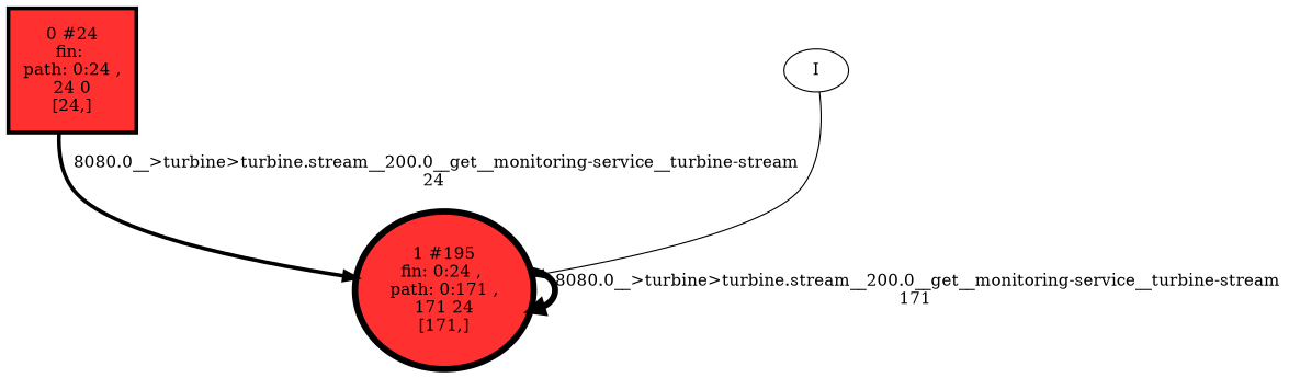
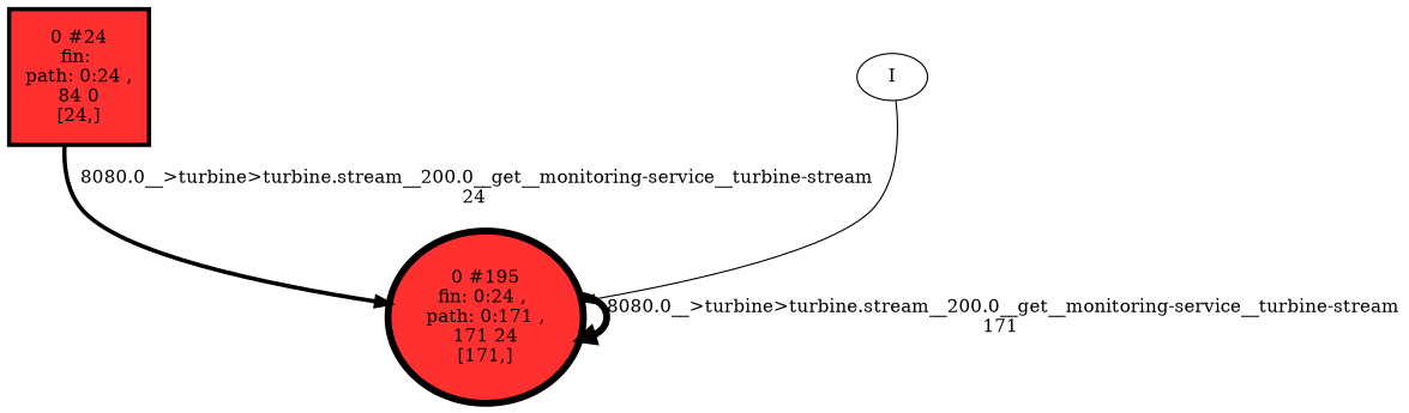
  digraph {
    node [fillcolor=firebrick1 style=filled]
-   n1 [height=1.43957 label="0 #24\nfin: \n path: 0:24 , \n24 0\n[24,]" penwidth=3.21888 shape=box width=1.43957]
-   n2 [height=1.83707 label="1 #195\nfin: 0:24 , \n path: 0:171 , \n171 24\n[171,]" penwidth=5.27811 width=1.83707]
+   n1 [height=1.43957 label="0 #24\nfin: \n path: 0:24 , \n84 0\n[24,]" penwidth=3.21888 shape=box width=1.43957]
+   n2 [height=1.83707 label="0 #195\nfin: 0:24 , \n path: 0:171 , \n171 24\n[171,]" penwidth=5.27811 width=1.83707]
    I [fillcolor="" style=""]
    n1 -> n2 [label="8080.0__>turbine>turbine.stream__200.0__get__monitoring-service__turbine-stream\n24 " penwidth=3.21888]
    n2 -> n2 [label="8080.0__>turbine>turbine.stream__200.0__get__monitoring-service__turbine-stream\n171 " penwidth=5.27811]
    I -> n2
  }
